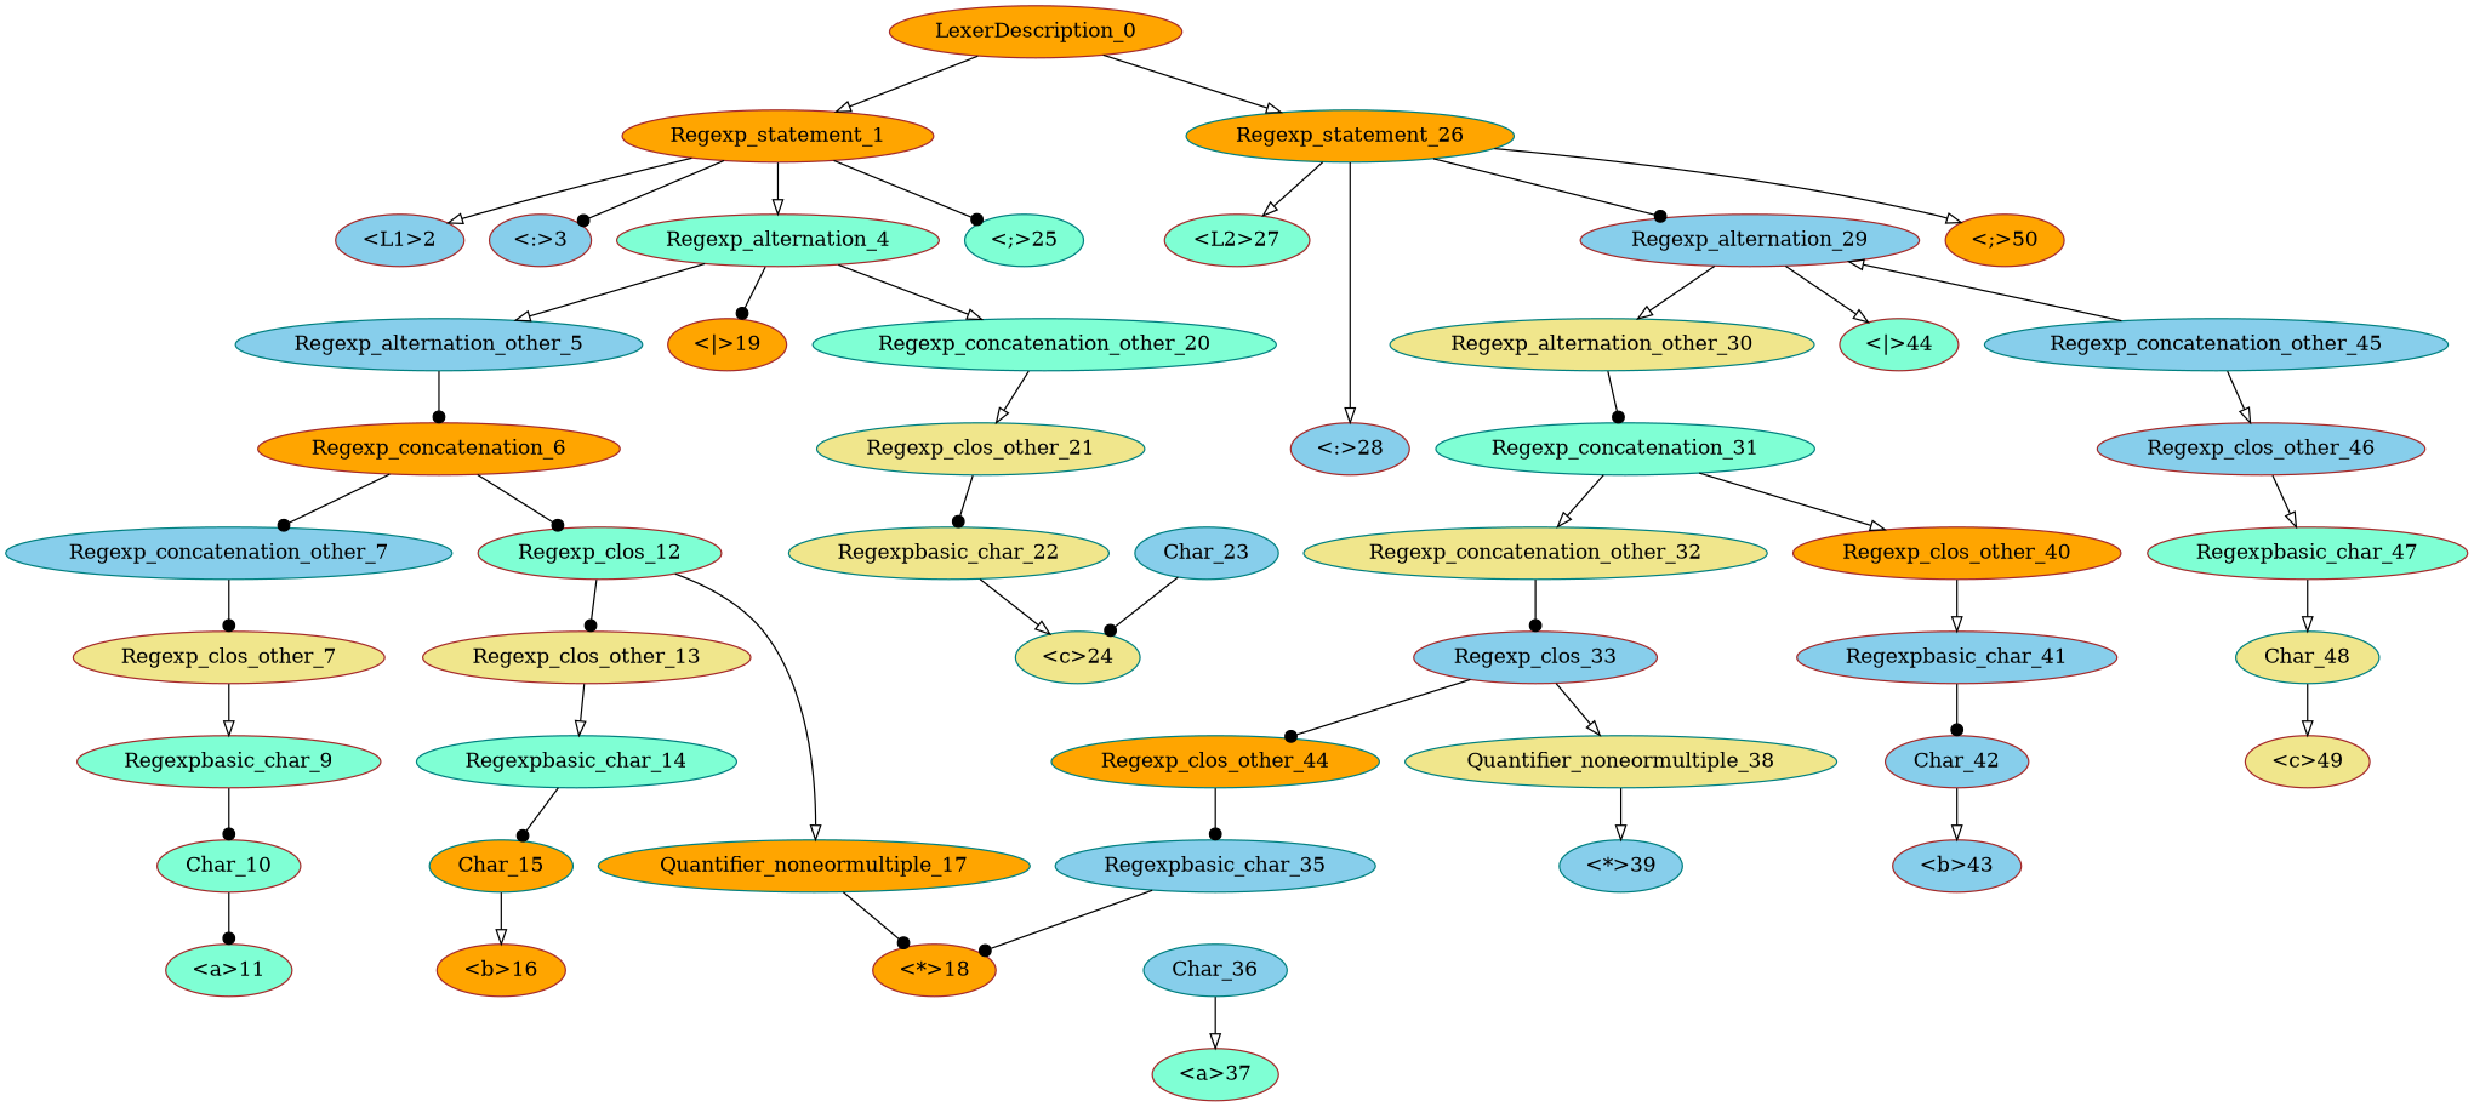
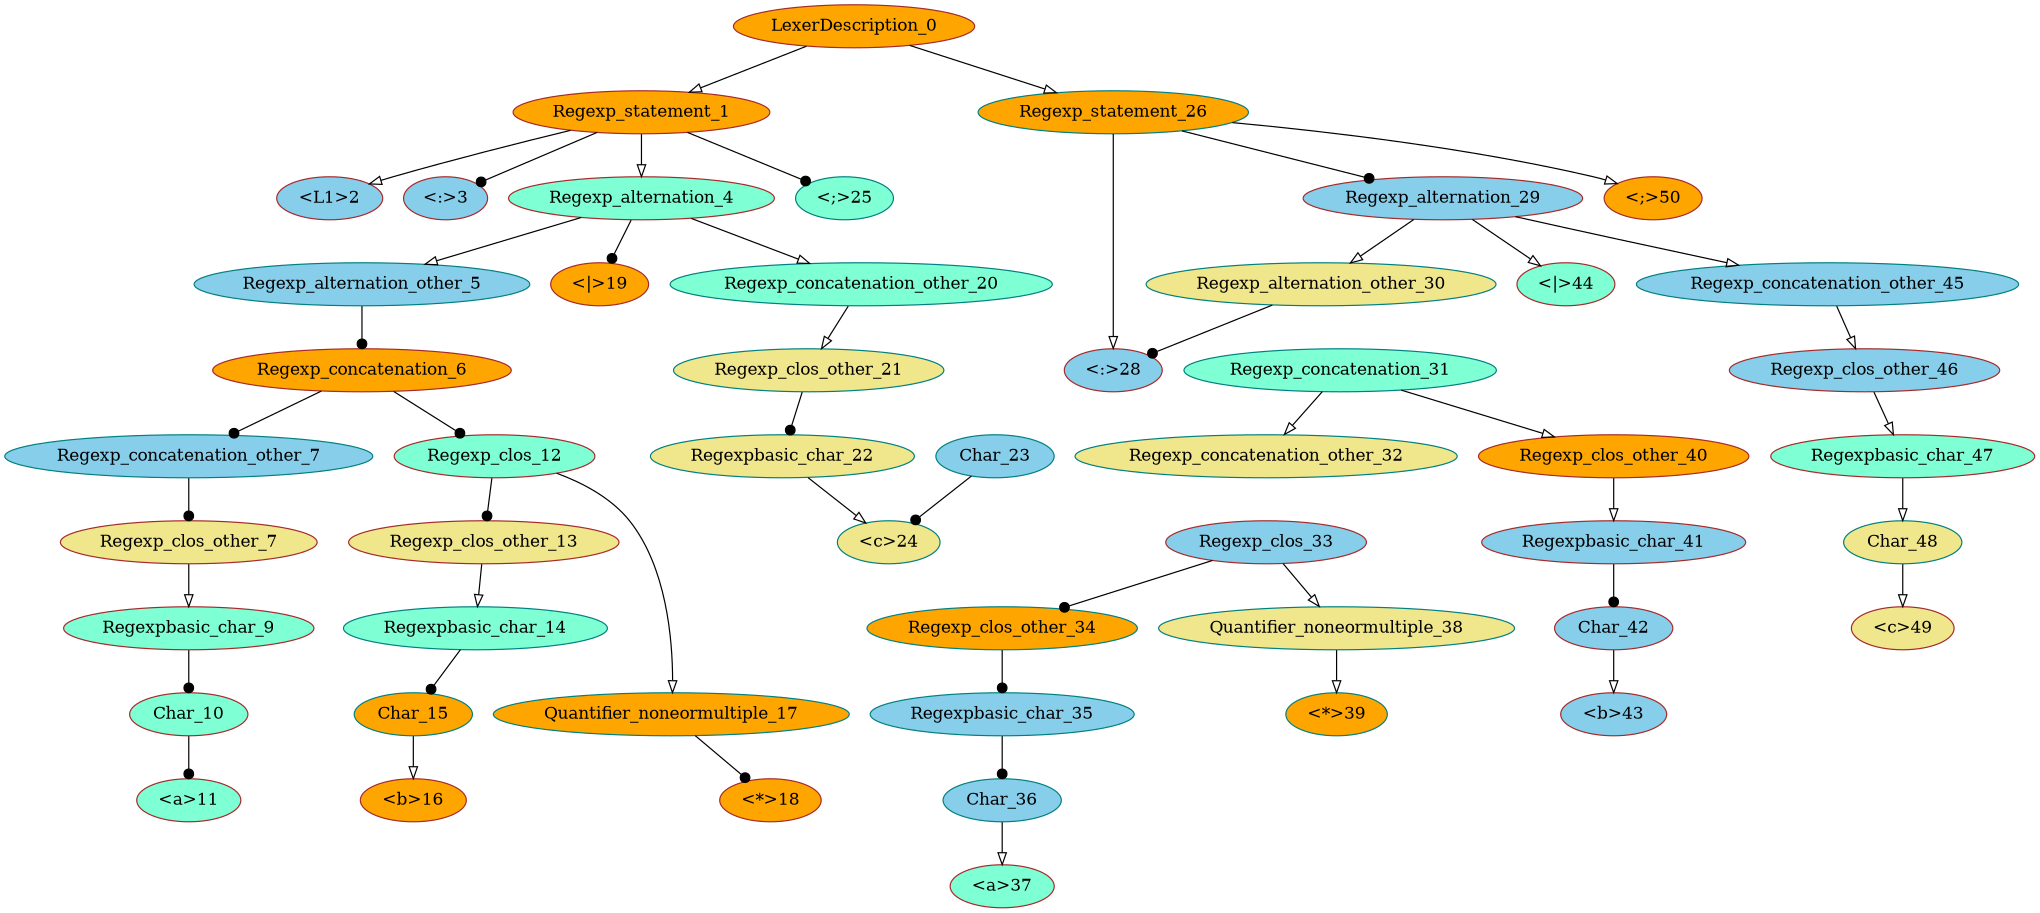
  digraph {
    node [color=brown fillcolor=skyblue style=filled]
    edge [arrowhead=onormal]
    LexerDescription_0 [fillcolor=orange]
    Regexp_statement_1 [fillcolor=orange]
    Regexp_statement_26 [color=teal fillcolor=orange]
    "<L1>2"
    "<:>3"
    Regexp_alternation_4 [fillcolor=aquamarine]
    "<;>25" [color=teal fillcolor=aquamarine]
-   "<L2>27" [fillcolor=aquamarine]
    "<:>28"
    Regexp_alternation_29
    "<;>50" [fillcolor=orange]
    Regexp_alternation_other_5 [color=teal]
    "<|>19" [fillcolor=orange]
    Regexp_concatenation_other_20 [color=teal fillcolor=aquamarine]
    Regexp_concatenation_6 [fillcolor=orange]
    Regexp_clos_other_21 [color=teal fillcolor=khaki]
    Regexp_concatenation_other_7 [color=teal]
    Regexp_clos_12 [fillcolor=aquamarine]
    n19 [fillcolor=khaki label=Regexp_clos_other_7]
    Regexp_clos_other_13 [fillcolor=khaki]
    Quantifier_noneormultiple_17 [color=teal fillcolor=orange]
    Regexpbasic_char_9 [fillcolor=aquamarine]
    Char_10 [fillcolor=aquamarine]
    "<a>11" [fillcolor=aquamarine]
    Regexpbasic_char_14 [color=teal fillcolor=aquamarine]
    "<*>18" [fillcolor=orange]
    Char_15 [color=teal fillcolor=orange]
    "<b>16" [fillcolor=orange]
    Regexpbasic_char_22 [color=teal fillcolor=khaki]
    "<c>24" [color=teal fillcolor=khaki]
    Char_23 [color=teal]
    Regexp_alternation_other_30 [color=teal fillcolor=khaki]
    "<|>44" [fillcolor=aquamarine]
    Regexp_concatenation_other_45 [color=teal]
    Regexp_concatenation_31 [color=teal fillcolor=aquamarine]
    Regexp_clos_other_46
    Regexp_concatenation_other_32 [color=teal fillcolor=khaki]
    Regexp_clos_other_40 [fillcolor=orange]
    Regexp_clos_33
    Regexpbasic_char_41
-   Regexp_clos_other_34 [color=teal fillcolor=orange label=Regexp_clos_other_44]
+   Regexp_clos_other_34 [color=teal fillcolor=orange]
    Quantifier_noneormultiple_38 [color=teal fillcolor=khaki]
    Regexpbasic_char_35 [color=teal]
-   "<*>39" [color=teal]
+   "<*>39" [color=teal fillcolor=orange]
    Char_36 [color=teal]
    "<a>37" [fillcolor=aquamarine]
    Char_42
    "<b>43"
    Regexpbasic_char_47 [fillcolor=aquamarine]
    Char_48 [color=teal fillcolor=khaki]
    "<c>49" [fillcolor=khaki]
    LexerDescription_0 -> Regexp_statement_1
    LexerDescription_0 -> Regexp_statement_26
    Regexp_statement_1 -> "<L1>2"
    Regexp_statement_1 -> "<:>3" [arrowhead=dot]
    Regexp_statement_1 -> Regexp_alternation_4
    Regexp_statement_1 -> "<;>25" [arrowhead=dot]
-   Regexp_statement_26 -> "<L2>27"
    Regexp_statement_26 -> "<:>28"
    Regexp_statement_26 -> Regexp_alternation_29 [arrowhead=dot]
    Regexp_statement_26 -> "<;>50"
    Regexp_alternation_4 -> Regexp_alternation_other_5
    Regexp_alternation_4 -> "<|>19" [arrowhead=dot]
    Regexp_alternation_4 -> Regexp_concatenation_other_20
    Regexp_alternation_29 -> Regexp_alternation_other_30
    Regexp_alternation_29 -> "<|>44"
-   Regexp_concatenation_other_45 -> Regexp_alternation_29
+   Regexp_alternation_29 -> Regexp_concatenation_other_45
    Regexp_alternation_other_5 -> Regexp_concatenation_6 [arrowhead=dot]
    Regexp_concatenation_other_20 -> Regexp_clos_other_21
    Regexp_concatenation_6 -> Regexp_concatenation_other_7 [arrowhead=dot]
    Regexp_concatenation_6 -> Regexp_clos_12 [arrowhead=dot]
    Regexp_clos_other_21 -> Regexpbasic_char_22 [arrowhead=dot]
    Regexp_concatenation_other_7 -> n19 [arrowhead=dot]
    Regexp_clos_12 -> Regexp_clos_other_13 [arrowhead=dot]
    Regexp_clos_12 -> Quantifier_noneormultiple_17
    n19 -> Regexpbasic_char_9
    Regexp_clos_other_13 -> Regexpbasic_char_14
    Quantifier_noneormultiple_17 -> "<*>18" [arrowhead=dot]
    Regexpbasic_char_9 -> Char_10 [arrowhead=dot]
    Char_10 -> "<a>11" [arrowhead=dot]
    Regexpbasic_char_14 -> Char_15 [arrowhead=dot]
    Char_15 -> "<b>16"
    Regexpbasic_char_22 -> "<c>24"
    Char_23 -> "<c>24" [arrowhead=dot]
-   Regexp_alternation_other_30 -> Regexp_concatenation_31 [arrowhead=dot]
+   Regexp_alternation_other_30 -> "<:>28" [arrowhead=dot]
    Regexp_concatenation_other_45 -> Regexp_clos_other_46
    Regexp_concatenation_31 -> Regexp_concatenation_other_32
    Regexp_concatenation_31 -> Regexp_clos_other_40
    Regexp_clos_other_46 -> Regexpbasic_char_47
-   Regexp_concatenation_other_32 -> Regexp_clos_33 [arrowhead=dot]
    Regexp_clos_other_40 -> Regexpbasic_char_41
    Regexp_clos_33 -> Regexp_clos_other_34 [arrowhead=dot]
    Regexp_clos_33 -> Quantifier_noneormultiple_38
    Regexpbasic_char_41 -> Char_42 [arrowhead=dot]
    Regexp_clos_other_34 -> Regexpbasic_char_35 [arrowhead=dot]
    Quantifier_noneormultiple_38 -> "<*>39"
-   Regexpbasic_char_35 -> "<*>18" [arrowhead=dot]
+   Regexpbasic_char_35 -> Char_36 [arrowhead=dot]
    Char_36 -> "<a>37"
    Char_42 -> "<b>43"
    Regexpbasic_char_47 -> Char_48
    Char_48 -> "<c>49"
  }
